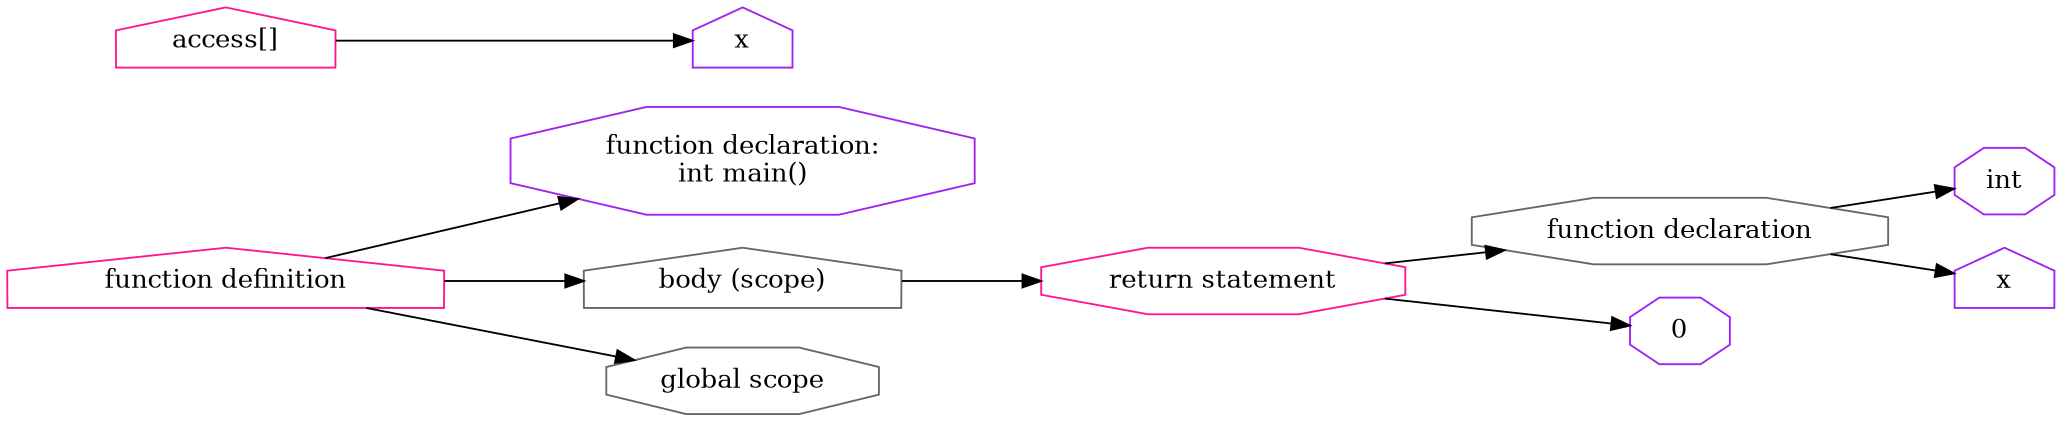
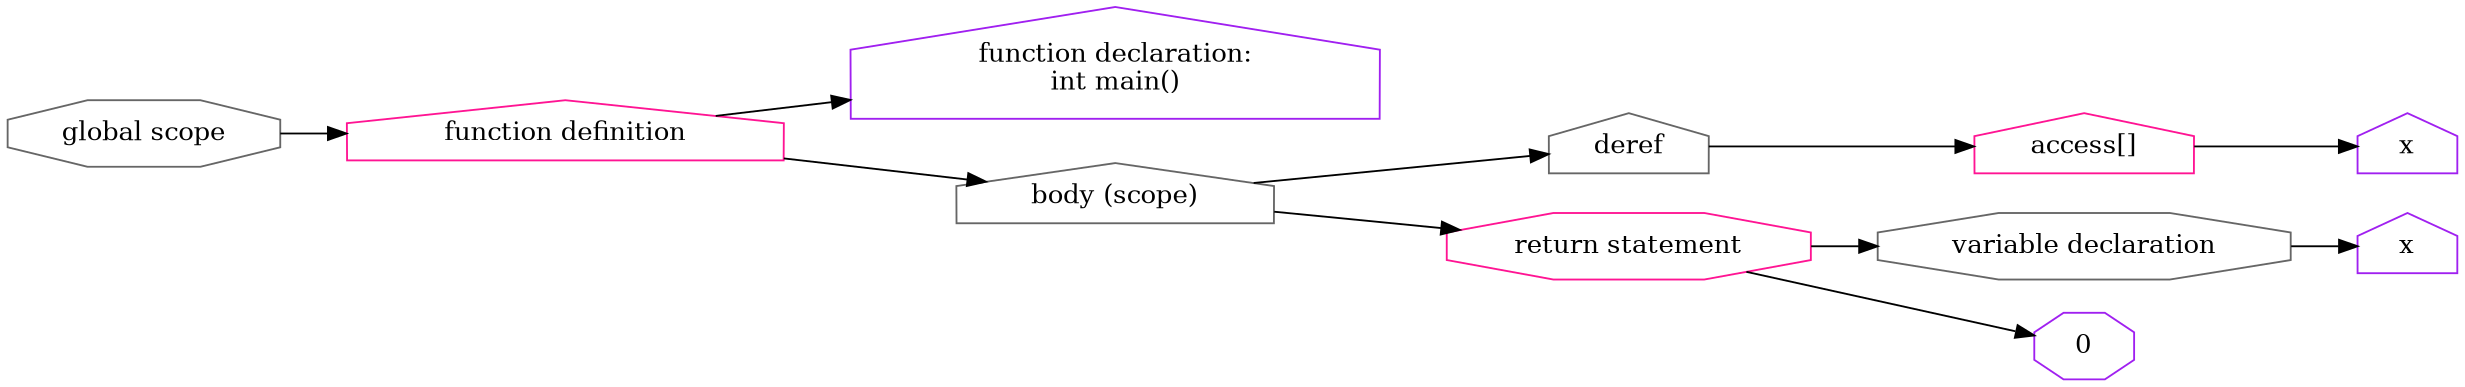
  digraph {
    rankdir=LR
    node [color=purple shape=house]
-   n1 [label="function declaration:\nint main()" shape=octagon]
+   n1 [label="function declaration:\nint main()"]
    n2 [color=deeppink label="function definition"]
    n3 [color=gray40 label="body (scope)"]
+   n4 [color=gray40 label=deref]
    n5 [color=deeppink label="return statement" shape=octagon]
-   n6 [label=int shape=octagon]
-   n7 [color=gray40 label="function declaration" shape=octagon]
+   n7 [color=gray40 label="variable declaration" shape=octagon]
    n8 [label=x]
    n9 [color=deeppink label="access[]"]
    n10 [label=0 shape=octagon]
    n11 [label=x]
    n12 [color=gray40 label="global scope" shape=octagon]
    n2 -> n1
    n2 -> n3
+   n3 -> n4
    n3 -> n5
+   n4 -> n9
    n5 -> n7
    n5 -> n10
-   n7 -> n6
    n7 -> n8
    n9 -> n11
-   n2 -> n12
+   n12 -> n2
  }
